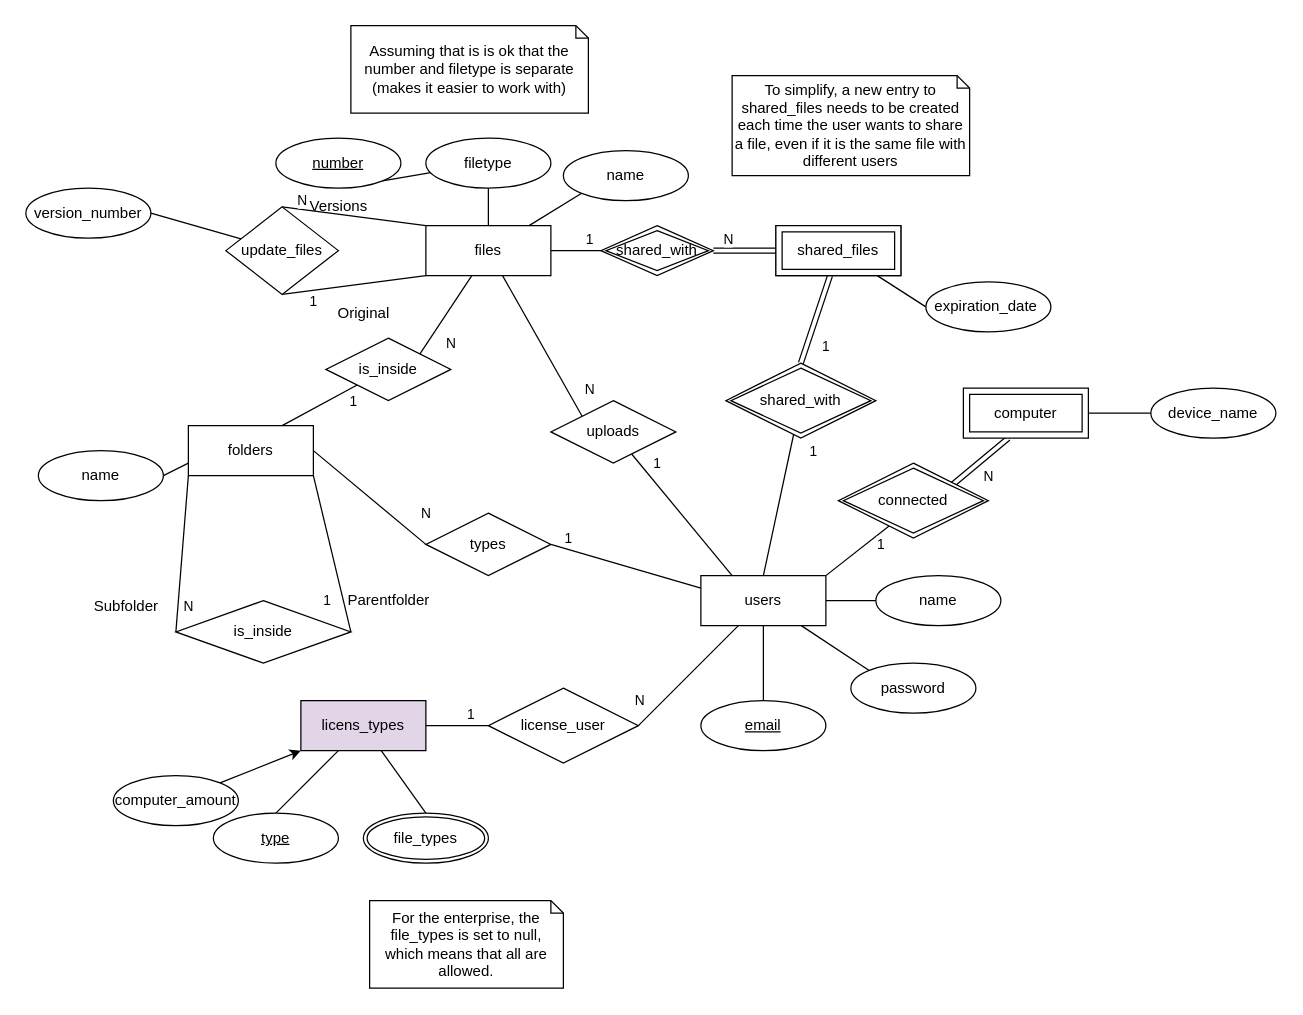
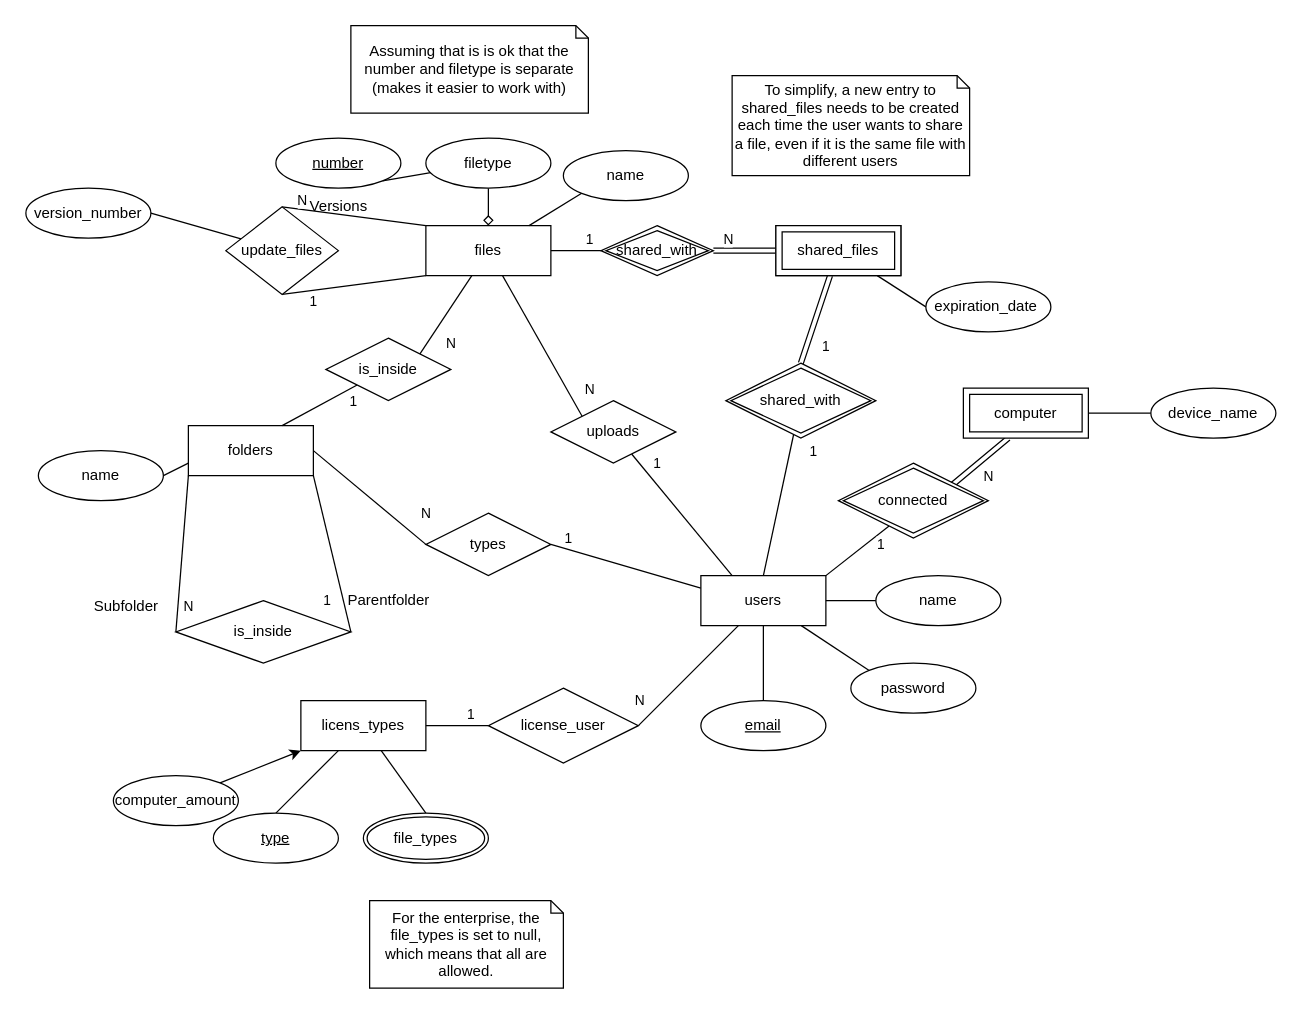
  <mxCell id="0" />
  <mxCell id="1" parent="0" />
  <mxCell id="2" value="files" style="whiteSpace=wrap;html=1;align=center;" vertex="1" parent="1"><mxGeometry x="340" y="180" width="100" height="40" as="geometry" /></mxCell>
  <mxCell id="3" style="edgeStyle=none;rounded=0;orthogonalLoop=1;jettySize=auto;html=1;exitX=1;exitY=1;exitDx=0;exitDy=0;endArrow=none;endFill=0;" edge="1" parent="1" source="4" target="13"><mxGeometry relative="1" as="geometry" /></mxCell>
  <mxCell id="4" value="number" style="ellipse;whiteSpace=wrap;html=1;align=center;fontStyle=4;" vertex="1" parent="1"><mxGeometry x="220" y="110" width="100" height="40" as="geometry" /></mxCell>
  <mxCell id="5" style="edgeStyle=none;rounded=0;orthogonalLoop=1;jettySize=auto;html=1;exitX=0;exitY=1;exitDx=0;exitDy=0;entryX=0;entryY=0.5;entryDx=0;entryDy=0;endArrow=none;endFill=0;" edge="1" parent="1" source="9" target="76"><mxGeometry relative="1" as="geometry" /></mxCell>
  <mxCell id="6" value="N" style="edgeLabel;html=1;align=center;verticalAlign=middle;resizable=0;points=[];" vertex="1" connectable="0" parent="5"><mxGeometry x="0.679" y="-1" relative="1" as="geometry"><mxPoint x="9" as="offset" /></mxGeometry></mxCell>
  <mxCell id="7" style="edgeStyle=none;rounded=0;orthogonalLoop=1;jettySize=auto;html=1;exitX=1;exitY=1;exitDx=0;exitDy=0;entryX=1;entryY=0.5;entryDx=0;entryDy=0;endArrow=none;endFill=0;" edge="1" parent="1" source="9" target="76"><mxGeometry relative="1" as="geometry" /></mxCell>
  <mxCell id="8" value="1" style="edgeLabel;html=1;align=center;verticalAlign=middle;resizable=0;points=[];" vertex="1" connectable="0" parent="7"><mxGeometry x="0.61" relative="1" as="geometry"><mxPoint x="-14" y="-1" as="offset" /></mxGeometry></mxCell>
  <mxCell id="9" value="folders" style="whiteSpace=wrap;html=1;align=center;" vertex="1" parent="1"><mxGeometry x="150" y="340" width="100" height="40" as="geometry" /></mxCell>
  <mxCell id="10" style="edgeStyle=none;rounded=0;orthogonalLoop=1;jettySize=auto;html=1;exitX=1;exitY=0.5;exitDx=0;exitDy=0;entryX=0;entryY=0.75;entryDx=0;entryDy=0;endArrow=none;endFill=0;" edge="1" parent="1" source="11" target="9"><mxGeometry relative="1" as="geometry" /></mxCell>
  <mxCell id="11" value="name" style="ellipse;whiteSpace=wrap;html=1;align=center;" vertex="1" parent="1"><mxGeometry x="30" y="360" width="100" height="40" as="geometry" /></mxCell>
- <mxCell id="12" style="edgeStyle=none;rounded=0;orthogonalLoop=1;jettySize=auto;html=1;exitX=0.5;exitY=1;exitDx=0;exitDy=0;endArrow=none;endFill=0;" edge="1" parent="1" source="13" target="2"><mxGeometry relative="1" as="geometry" /></mxCell>
+ <mxCell id="12" style="edgeStyle=none;rounded=0;orthogonalLoop=1;jettySize=auto;html=1;exitX=0.5;exitY=1;exitDx=0;exitDy=0;endArrow=diamond;endFill=0;" edge="1" parent="1" source="13" target="2"><mxGeometry relative="1" as="geometry" /></mxCell>
  <mxCell id="13" value="filetype" style="ellipse;whiteSpace=wrap;html=1;align=center;" vertex="1" parent="1"><mxGeometry x="340" y="110" width="100" height="40" as="geometry" /></mxCell>
  <mxCell id="14" value="Assuming that is is ok that the number and filetype is separate (makes it easier to work with)" style="shape=note;size=10;whiteSpace=wrap;html=1;" vertex="1" parent="1"><mxGeometry x="280" y="20" width="190" height="70" as="geometry" /></mxCell>
  <mxCell id="15" style="edgeStyle=none;rounded=0;orthogonalLoop=1;jettySize=auto;html=1;exitX=0;exitY=1;exitDx=0;exitDy=0;endArrow=none;endFill=0;" edge="1" parent="1" source="16" target="2"><mxGeometry relative="1" as="geometry" /></mxCell>
  <mxCell id="16" value="name" style="ellipse;whiteSpace=wrap;html=1;align=center;" vertex="1" parent="1"><mxGeometry x="450" y="120" width="100" height="40" as="geometry" /></mxCell>
  <mxCell id="17" style="edgeStyle=none;rounded=0;orthogonalLoop=1;jettySize=auto;html=1;exitX=0.5;exitY=0;exitDx=0;exitDy=0;endArrow=none;endFill=0;" edge="1" parent="1" source="25" target="55"><mxGeometry relative="1" as="geometry" /></mxCell>
  <mxCell id="18" value="1" style="edgeLabel;html=1;align=center;verticalAlign=middle;resizable=0;points=[];" vertex="1" connectable="0" parent="17"><mxGeometry x="0.706" y="-1" relative="1" as="geometry"><mxPoint x="18" y="-4" as="offset" /></mxGeometry></mxCell>
  <mxCell id="19" style="edgeStyle=none;rounded=0;orthogonalLoop=1;jettySize=auto;html=1;exitX=1;exitY=0;exitDx=0;exitDy=0;endArrow=none;endFill=0;" edge="1" parent="1" source="25"><mxGeometry relative="1" as="geometry"><mxPoint x="710.556" y="420.278" as="targetPoint" /></mxGeometry></mxCell>
  <mxCell id="20" value="1" style="edgeLabel;html=1;align=center;verticalAlign=middle;resizable=0;points=[];" vertex="1" connectable="0" parent="19"><mxGeometry x="0.671" y="-1" relative="1" as="geometry"><mxPoint y="7" as="offset" /></mxGeometry></mxCell>
  <mxCell id="21" style="edgeStyle=none;rounded=0;orthogonalLoop=1;jettySize=auto;html=1;exitX=0.25;exitY=0;exitDx=0;exitDy=0;endArrow=none;endFill=0;" edge="1" parent="1" source="25" target="67"><mxGeometry relative="1" as="geometry" /></mxCell>
  <mxCell id="22" value="1" style="edgeLabel;html=1;align=center;verticalAlign=middle;resizable=0;points=[];" vertex="1" connectable="0" parent="21"><mxGeometry x="0.751" y="-3" relative="1" as="geometry"><mxPoint x="8" y="-3" as="offset" /></mxGeometry></mxCell>
  <mxCell id="23" style="edgeStyle=none;rounded=0;orthogonalLoop=1;jettySize=auto;html=1;exitX=0;exitY=0.25;exitDx=0;exitDy=0;entryX=1;entryY=0.5;entryDx=0;entryDy=0;endArrow=none;endFill=0;" edge="1" parent="1" source="25" target="79"><mxGeometry relative="1" as="geometry" /></mxCell>
  <mxCell id="24" value="1" style="edgeLabel;html=1;align=center;verticalAlign=middle;resizable=0;points=[];" vertex="1" connectable="0" parent="23"><mxGeometry x="0.782" relative="1" as="geometry"><mxPoint y="-9" as="offset" /></mxGeometry></mxCell>
  <mxCell id="25" value="users" style="whiteSpace=wrap;html=1;align=center;" vertex="1" parent="1"><mxGeometry x="560" y="460" width="100" height="40" as="geometry" /></mxCell>
  <mxCell id="26" style="edgeStyle=none;rounded=0;orthogonalLoop=1;jettySize=auto;html=1;exitX=0.5;exitY=0;exitDx=0;exitDy=0;endArrow=none;endFill=0;" edge="1" parent="1" source="27" target="25"><mxGeometry relative="1" as="geometry" /></mxCell>
  <mxCell id="27" value="&lt;u&gt;email&lt;/u&gt;" style="ellipse;whiteSpace=wrap;html=1;align=center;" vertex="1" parent="1"><mxGeometry x="560" y="560" width="100" height="40" as="geometry" /></mxCell>
  <mxCell id="28" style="edgeStyle=none;rounded=0;orthogonalLoop=1;jettySize=auto;html=1;exitX=0;exitY=0;exitDx=0;exitDy=0;endArrow=none;endFill=0;" edge="1" parent="1" source="29" target="25"><mxGeometry relative="1" as="geometry" /></mxCell>
  <mxCell id="29" value="password" style="ellipse;whiteSpace=wrap;html=1;align=center;" vertex="1" parent="1"><mxGeometry x="680" y="530" width="100" height="40" as="geometry" /></mxCell>
  <mxCell id="30" style="edgeStyle=none;rounded=0;orthogonalLoop=1;jettySize=auto;html=1;exitX=0;exitY=0.5;exitDx=0;exitDy=0;endArrow=none;endFill=0;" edge="1" parent="1" source="31" target="25"><mxGeometry relative="1" as="geometry" /></mxCell>
  <mxCell id="31" value="name" style="ellipse;whiteSpace=wrap;html=1;align=center;" vertex="1" parent="1"><mxGeometry x="700" y="460" width="100" height="40" as="geometry" /></mxCell>
  <mxCell id="32" value="shared_files" style="whiteSpace=wrap;html=1;align=center;" vertex="1" parent="1"><mxGeometry x="620" y="180" width="100" height="40" as="geometry" /></mxCell>
  <mxCell id="33" style="edgeStyle=none;rounded=0;orthogonalLoop=1;jettySize=auto;html=1;exitX=0;exitY=0.5;exitDx=0;exitDy=0;endArrow=none;endFill=0;" edge="1" parent="1" source="34" target="32"><mxGeometry relative="1" as="geometry" /></mxCell>
  <mxCell id="34" value="expiration_date&amp;nbsp;" style="ellipse;whiteSpace=wrap;html=1;align=center;" vertex="1" parent="1"><mxGeometry x="740" y="225" width="100" height="40" as="geometry" /></mxCell>
- <mxCell id="35" value="licens_types" style="whiteSpace=wrap;html=1;align=center;fillColor=#e1d5e7;" vertex="1" parent="1"><mxGeometry x="240" y="560" width="100" height="40" as="geometry" /></mxCell>
+ <mxCell id="35" value="licens_types" style="whiteSpace=wrap;html=1;align=center;" vertex="1" parent="1"><mxGeometry x="240" y="560" width="100" height="40" as="geometry" /></mxCell>
  <mxCell id="36" style="edgeStyle=none;rounded=0;orthogonalLoop=1;jettySize=auto;html=1;exitX=0.5;exitY=0;exitDx=0;exitDy=0;endArrow=none;endFill=0;" edge="1" parent="1" source="37" target="35"><mxGeometry relative="1" as="geometry" /></mxCell>
  <mxCell id="37" value="&lt;u&gt;type&lt;/u&gt;" style="ellipse;whiteSpace=wrap;html=1;align=center;" vertex="1" parent="1"><mxGeometry x="170" y="650" width="100" height="40" as="geometry" /></mxCell>
  <mxCell id="38" style="edgeStyle=none;rounded=0;orthogonalLoop=1;jettySize=auto;html=1;exitX=0.5;exitY=0;exitDx=0;exitDy=0;endArrow=none;endFill=0;" edge="1" parent="1" source="39" target="35"><mxGeometry relative="1" as="geometry" /></mxCell>
  <mxCell id="39" value="file_types" style="ellipse;shape=doubleEllipse;margin=3;whiteSpace=wrap;html=1;align=center;" vertex="1" parent="1"><mxGeometry x="290" y="650" width="100" height="40" as="geometry" /></mxCell>
  <mxCell id="40" value="For the enterprise, the file_types is set to null, which means that all are allowed." style="shape=note;size=10;whiteSpace=wrap;html=1;" vertex="1" parent="1"><mxGeometry x="295" y="720" width="155" height="70" as="geometry" /></mxCell>
  <mxCell id="41" style="edgeStyle=none;rounded=0;orthogonalLoop=1;jettySize=auto;html=1;exitX=0;exitY=0.5;exitDx=0;exitDy=0;endArrow=none;endFill=0;" edge="1" parent="1" source="42" target="58"><mxGeometry relative="1" as="geometry" /></mxCell>
  <mxCell id="42" value="device_name" style="ellipse;whiteSpace=wrap;html=1;align=center;" vertex="1" parent="1"><mxGeometry x="920" y="310" width="100" height="40" as="geometry" /></mxCell>
  <mxCell id="43" style="edgeStyle=none;rounded=0;orthogonalLoop=1;jettySize=auto;html=1;exitX=0.5;exitY=0;exitDx=0;exitDy=0;entryX=0;entryY=0;entryDx=0;entryDy=0;endArrow=none;endFill=0;" edge="1" parent="1" source="47" target="2"><mxGeometry relative="1" as="geometry" /></mxCell>
  <mxCell id="44" value="N" style="edgeLabel;html=1;align=center;verticalAlign=middle;resizable=0;points=[];" vertex="1" connectable="0" parent="43"><mxGeometry x="-0.49" y="1" relative="1" as="geometry"><mxPoint x="-14" y="-8" as="offset" /></mxGeometry></mxCell>
  <mxCell id="45" style="edgeStyle=none;rounded=0;orthogonalLoop=1;jettySize=auto;html=1;exitX=0.5;exitY=1;exitDx=0;exitDy=0;entryX=0;entryY=1;entryDx=0;entryDy=0;endArrow=none;endFill=0;" edge="1" parent="1" source="47" target="2"><mxGeometry relative="1" as="geometry" /></mxCell>
  <mxCell id="46" value="1" style="edgeLabel;html=1;align=center;verticalAlign=middle;resizable=0;points=[];" vertex="1" connectable="0" parent="45"><mxGeometry x="-0.24" y="2" relative="1" as="geometry"><mxPoint x="-19" y="13" as="offset" /></mxGeometry></mxCell>
  <mxCell id="47" value="update_files" style="shape=rhombus;perimeter=rhombusPerimeter;whiteSpace=wrap;html=1;align=center;" vertex="1" parent="1"><mxGeometry x="180" y="165" width="90" height="70" as="geometry" /></mxCell>
  <mxCell id="48" style="edgeStyle=orthogonalEdgeStyle;rounded=0;orthogonalLoop=1;jettySize=auto;html=1;exitX=1;exitY=0.5;exitDx=0;exitDy=0;endArrow=none;endFill=0;shape=link;" edge="1" parent="1" source="52" target="32"><mxGeometry relative="1" as="geometry" /></mxCell>
  <mxCell id="49" value="N" style="edgeLabel;html=1;align=center;verticalAlign=middle;resizable=0;points=[];" vertex="1" connectable="0" parent="48"><mxGeometry x="-0.57" relative="1" as="geometry"><mxPoint y="-10" as="offset" /></mxGeometry></mxCell>
  <mxCell id="50" style="edgeStyle=orthogonalEdgeStyle;rounded=0;orthogonalLoop=1;jettySize=auto;html=1;exitX=0;exitY=0.5;exitDx=0;exitDy=0;endArrow=none;endFill=0;" edge="1" parent="1" source="52" target="2"><mxGeometry relative="1" as="geometry" /></mxCell>
  <mxCell id="51" value="1" style="edgeLabel;html=1;align=center;verticalAlign=middle;resizable=0;points=[];" vertex="1" connectable="0" parent="50"><mxGeometry x="0.259" y="-1" relative="1" as="geometry"><mxPoint x="15" y="-9" as="offset" /></mxGeometry></mxCell>
  <mxCell id="52" value="shared_with" style="shape=rhombus;perimeter=rhombusPerimeter;whiteSpace=wrap;html=1;align=center;double=1;" vertex="1" parent="1"><mxGeometry x="480" y="180" width="90" height="40" as="geometry" /></mxCell>
  <mxCell id="53" style="edgeStyle=none;rounded=0;orthogonalLoop=1;jettySize=auto;html=1;exitX=0.5;exitY=0;exitDx=0;exitDy=0;endArrow=none;endFill=0;shape=link;" edge="1" parent="1" source="55" target="32"><mxGeometry relative="1" as="geometry" /></mxCell>
  <mxCell id="54" value="1" style="edgeLabel;html=1;align=center;verticalAlign=middle;resizable=0;points=[];" vertex="1" connectable="0" parent="53"><mxGeometry x="-0.6" y="-1" relative="1" as="geometry"><mxPoint x="14" as="offset" /></mxGeometry></mxCell>
  <mxCell id="55" value="shared_with" style="shape=rhombus;perimeter=rhombusPerimeter;whiteSpace=wrap;html=1;align=center;double=1;" vertex="1" parent="1"><mxGeometry x="580" y="290" width="120" height="60" as="geometry" /></mxCell>
  <mxCell id="56" style="edgeStyle=none;rounded=0;orthogonalLoop=1;jettySize=auto;html=1;exitX=1;exitY=0;exitDx=0;exitDy=0;shape=link;" edge="1" parent="1"><mxGeometry relative="1" as="geometry"><mxPoint x="755" y="392.5" as="sourcePoint" /><mxPoint x="806" y="350" as="targetPoint" /></mxGeometry></mxCell>
  <mxCell id="57" value="N" style="edgeLabel;html=1;align=center;verticalAlign=middle;resizable=0;points=[];" vertex="1" connectable="0" parent="56"><mxGeometry x="-0.334" relative="1" as="geometry"><mxPoint x="18" y="2" as="offset" /></mxGeometry></mxCell>
  <mxCell id="58" value="computer" style="shape=ext;margin=3;double=1;whiteSpace=wrap;html=1;align=center;" vertex="1" parent="1"><mxGeometry x="770" y="310" width="100" height="40" as="geometry" /></mxCell>
  <mxCell id="59" value="connected" style="shape=rhombus;double=1;perimeter=rhombusPerimeter;whiteSpace=wrap;html=1;align=center;" vertex="1" parent="1"><mxGeometry x="670" y="370" width="120" height="60" as="geometry" /></mxCell>
  <mxCell id="60" style="edgeStyle=none;rounded=0;orthogonalLoop=1;jettySize=auto;html=1;exitX=0;exitY=0.5;exitDx=0;exitDy=0;endArrow=none;endFill=0;" edge="1" parent="1" source="64" target="35"><mxGeometry relative="1" as="geometry" /></mxCell>
  <mxCell id="61" value="1" style="edgeLabel;html=1;align=center;verticalAlign=middle;resizable=0;points=[];" vertex="1" connectable="0" parent="60"><mxGeometry x="-0.57" y="1" relative="1" as="geometry"><mxPoint x="-4" y="-11" as="offset" /></mxGeometry></mxCell>
  <mxCell id="62" style="edgeStyle=none;rounded=0;orthogonalLoop=1;jettySize=auto;html=1;exitX=1;exitY=0.5;exitDx=0;exitDy=0;endArrow=none;endFill=0;" edge="1" parent="1" source="64" target="25"><mxGeometry relative="1" as="geometry" /></mxCell>
  <mxCell id="63" value="N" style="edgeLabel;html=1;align=center;verticalAlign=middle;resizable=0;points=[];" vertex="1" connectable="0" parent="62"><mxGeometry x="-0.715" y="1" relative="1" as="geometry"><mxPoint x="-10" y="-8" as="offset" /></mxGeometry></mxCell>
  <mxCell id="64" value="license_user" style="shape=rhombus;perimeter=rhombusPerimeter;whiteSpace=wrap;html=1;align=center;" vertex="1" parent="1"><mxGeometry x="390" y="550" width="120" height="60" as="geometry" /></mxCell>
  <mxCell id="65" style="edgeStyle=none;rounded=0;orthogonalLoop=1;jettySize=auto;html=1;exitX=0;exitY=0;exitDx=0;exitDy=0;endArrow=none;endFill=0;" edge="1" parent="1" source="67" target="2"><mxGeometry relative="1" as="geometry" /></mxCell>
  <mxCell id="66" value="N" style="edgeLabel;html=1;align=center;verticalAlign=middle;resizable=0;points=[];" vertex="1" connectable="0" parent="65"><mxGeometry x="-0.709" y="-1" relative="1" as="geometry"><mxPoint x="14" y="-5" as="offset" /></mxGeometry></mxCell>
  <mxCell id="67" value="uploads" style="shape=rhombus;perimeter=rhombusPerimeter;whiteSpace=wrap;html=1;align=center;" vertex="1" parent="1"><mxGeometry x="440" y="320" width="100" height="50" as="geometry" /></mxCell>
  <mxCell id="68" style="edgeStyle=none;rounded=0;orthogonalLoop=1;jettySize=auto;html=1;exitX=1;exitY=0.5;exitDx=0;exitDy=0;endArrow=none;endFill=0;" edge="1" parent="1" source="69" target="47"><mxGeometry relative="1" as="geometry" /></mxCell>
  <mxCell id="69" value="version_number" style="ellipse;whiteSpace=wrap;html=1;align=center;" vertex="1" parent="1"><mxGeometry x="20" y="150" width="100" height="40" as="geometry" /></mxCell>
  <mxCell id="70" style="edgeStyle=none;rounded=0;orthogonalLoop=1;jettySize=auto;html=1;endArrow=none;endFill=0;" edge="1" parent="1" target="2"><mxGeometry relative="1" as="geometry"><mxPoint x="335" y="283" as="sourcePoint" /></mxGeometry></mxCell>
  <mxCell id="71" value="N" style="edgeLabel;html=1;align=center;verticalAlign=middle;resizable=0;points=[];" vertex="1" connectable="0" parent="70"><mxGeometry x="-0.659" y="-2" relative="1" as="geometry"><mxPoint x="16" as="offset" /></mxGeometry></mxCell>
  <mxCell id="72" style="edgeStyle=none;rounded=0;orthogonalLoop=1;jettySize=auto;html=1;exitX=0;exitY=1;exitDx=0;exitDy=0;entryX=0.75;entryY=0;entryDx=0;entryDy=0;endArrow=none;endFill=0;" edge="1" parent="1" source="74" target="9"><mxGeometry relative="1" as="geometry" /></mxCell>
  <mxCell id="73" value="1" style="edgeLabel;html=1;align=center;verticalAlign=middle;resizable=0;points=[];" vertex="1" connectable="0" parent="72"><mxGeometry x="-0.576" y="1" relative="1" as="geometry"><mxPoint x="8" y="5" as="offset" /></mxGeometry></mxCell>
  <mxCell id="74" value="is_inside" style="shape=rhombus;perimeter=rhombusPerimeter;whiteSpace=wrap;html=1;align=center;" vertex="1" parent="1"><mxGeometry x="260" y="270" width="100" height="50" as="geometry" /></mxCell>
  <mxCell id="75" value="shared_files" style="shape=ext;margin=3;double=1;whiteSpace=wrap;html=1;align=center;" vertex="1" parent="1"><mxGeometry x="620" y="180" width="100" height="40" as="geometry" /></mxCell>
  <mxCell id="76" value="is_inside" style="shape=rhombus;perimeter=rhombusPerimeter;whiteSpace=wrap;html=1;align=center;" vertex="1" parent="1"><mxGeometry x="140" y="480" width="140" height="50" as="geometry" /></mxCell>
  <mxCell id="77" style="edgeStyle=none;rounded=0;orthogonalLoop=1;jettySize=auto;html=1;exitX=0;exitY=0.5;exitDx=0;exitDy=0;entryX=1;entryY=0.5;entryDx=0;entryDy=0;endArrow=none;endFill=0;" edge="1" parent="1" source="79" target="9"><mxGeometry relative="1" as="geometry" /></mxCell>
  <mxCell id="78" value="N" style="edgeLabel;html=1;align=center;verticalAlign=middle;resizable=0;points=[];" vertex="1" connectable="0" parent="77"><mxGeometry x="-0.65" y="-1" relative="1" as="geometry"><mxPoint x="15" y="-11" as="offset" /></mxGeometry></mxCell>
  <mxCell id="79" value="types" style="shape=rhombus;perimeter=rhombusPerimeter;whiteSpace=wrap;html=1;align=center;" vertex="1" parent="1"><mxGeometry x="340" y="410" width="100" height="50" as="geometry" /></mxCell>
- <mxCell id="80" value="Original" style="text;html=1;align=center;verticalAlign=middle;resizable=0;points=[];autosize=1;strokeColor=none;fillColor=none;" vertex="1" parent="1"><mxGeometry x="260" y="235" width="60" height="30" as="geometry" /></mxCell>
  <mxCell id="81" value="Versions" style="text;html=1;align=center;verticalAlign=middle;resizable=0;points=[];autosize=1;strokeColor=none;fillColor=none;" vertex="1" parent="1"><mxGeometry x="235" y="150" width="70" height="30" as="geometry" /></mxCell>
  <mxCell id="82" value="To simplify, a new entry to shared_files needs to be created each time the user wants to share a file, even if it is the same file with different users" style="shape=note;size=10;whiteSpace=wrap;html=1;" vertex="1" parent="1"><mxGeometry x="585" y="60" width="190" height="80" as="geometry" /></mxCell>
  <mxCell id="83" value="Subfolder" style="text;html=1;align=center;verticalAlign=middle;resizable=0;points=[];autosize=1;strokeColor=none;fillColor=none;" vertex="1" parent="1"><mxGeometry x="65" y="470" width="70" height="30" as="geometry" /></mxCell>
  <mxCell id="84" value="Parentfolder" style="text;html=1;align=center;verticalAlign=middle;resizable=0;points=[];autosize=1;strokeColor=none;fillColor=none;" vertex="1" parent="1"><mxGeometry x="265" y="465" width="90" height="30" as="geometry" /></mxCell>
  <mxCell id="85" style="edgeStyle=none;rounded=0;orthogonalLoop=1;jettySize=auto;html=1;exitX=1;exitY=0;exitDx=0;exitDy=0;" edge="1" parent="1" source="86" target="35"><mxGeometry relative="1" as="geometry" /></mxCell>
  <mxCell id="86" value="computer_amount" style="ellipse;whiteSpace=wrap;html=1;align=center;" vertex="1" parent="1"><mxGeometry x="90" y="620" width="100" height="40" as="geometry" /></mxCell>
